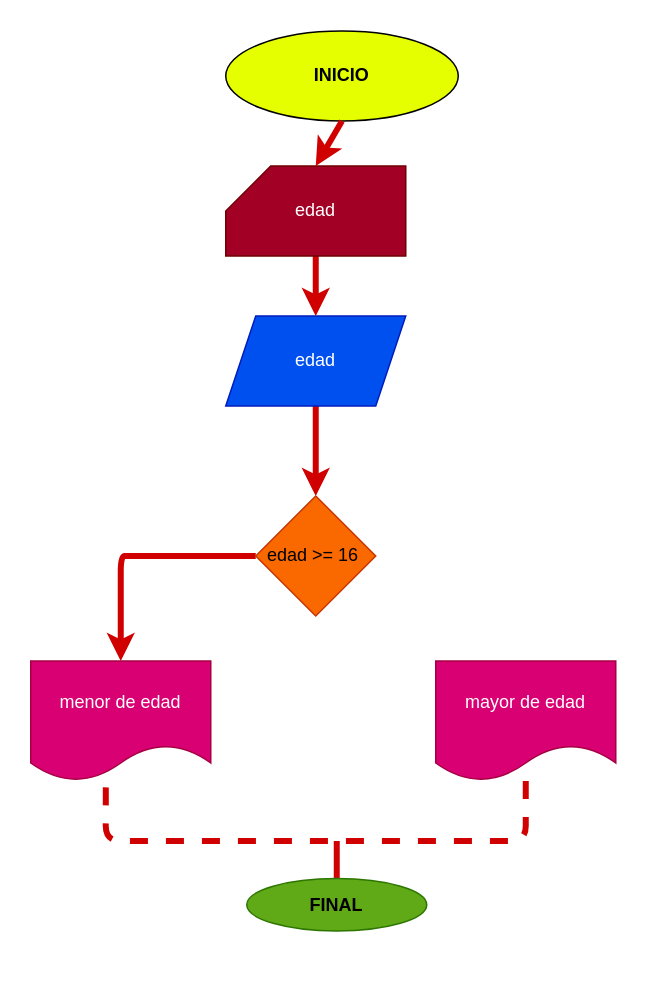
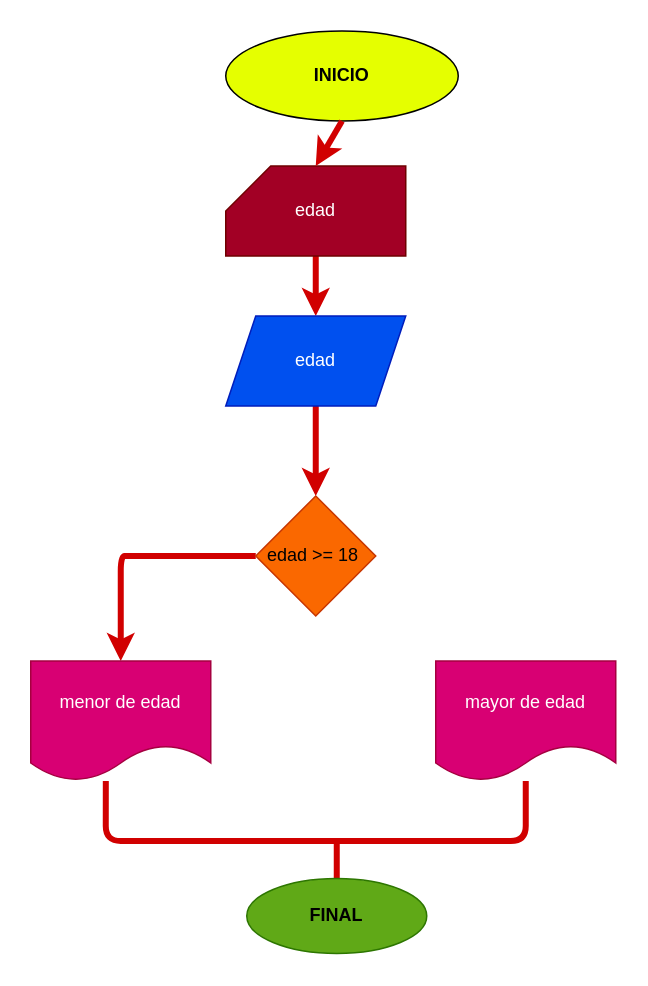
  <mxCell id="0" />
  <mxCell id="1" parent="0" />
  <mxCell id="2" value="&lt;b&gt;&lt;font color=&quot;#000000&quot;&gt;INICIO&lt;/font&gt;&lt;/b&gt;" style="ellipse;whiteSpace=wrap;html=1;fillColor=#E5FF00;" vertex="1" parent="1"><mxGeometry x="150" y="20" width="155" height="60" as="geometry" /></mxCell>
  <mxCell id="3" style="edgeStyle=none;html=1;entryX=0.5;entryY=0;entryDx=0;entryDy=0;fontColor=#000000;strokeColor=#D10000;strokeWidth=4;" edge="1" parent="1" source="4" target="6"><mxGeometry relative="1" as="geometry" /></mxCell>
  <mxCell id="4" value="edad" style="shape=card;whiteSpace=wrap;html=1;fontColor=#ffffff;fillColor=#a20025;strokeColor=#6F0000;" vertex="1" parent="1"><mxGeometry x="150" y="110" width="120" height="60" as="geometry" /></mxCell>
  <mxCell id="5" style="edgeStyle=none;html=1;entryX=0.5;entryY=0;entryDx=0;entryDy=0;fontColor=#000000;strokeColor=#D10000;strokeWidth=4;" edge="1" parent="1" source="6" target="8"><mxGeometry relative="1" as="geometry" /></mxCell>
  <mxCell id="6" value="edad" style="shape=parallelogram;perimeter=parallelogramPerimeter;whiteSpace=wrap;html=1;fixedSize=1;fontColor=#ffffff;fillColor=#0050ef;strokeColor=#001DBC;" vertex="1" parent="1"><mxGeometry x="150" y="210" width="120" height="60" as="geometry" /></mxCell>
  <mxCell id="7" style="edgeStyle=none;html=1;entryX=0.5;entryY=0;entryDx=0;entryDy=0;fontColor=#000000;strokeColor=#D10000;strokeWidth=4;" edge="1" parent="1" source="8" target="11"><mxGeometry relative="1" as="geometry"><Array as="points"><mxPoint x="90" y="370" /><mxPoint x="80" y="370" /></Array></mxGeometry></mxCell>
- <mxCell id="8" value="edad &amp;gt;= 16&amp;nbsp;" style="rhombus;whiteSpace=wrap;html=1;fillColor=#fa6800;fontColor=#000000;strokeColor=#C73500;" vertex="1" parent="1"><mxGeometry x="170" y="330" width="80" height="80" as="geometry" /></mxCell>
- <mxCell id="9" style="edgeStyle=none;html=1;fontColor=#000000;strokeColor=#D10000;strokeWidth=4;entryX=0.417;entryY=1;entryDx=0;entryDy=0;entryPerimeter=0;endArrow=none;endFill=0;dashed=1;" edge="1" parent="1" source="10" target="11"><mxGeometry relative="1" as="geometry"><Array as="points"><mxPoint x="350" y="560" /><mxPoint x="70" y="560" /></Array></mxGeometry></mxCell>
+ <mxCell id="8" value="edad &amp;gt;= 18&amp;nbsp;" style="rhombus;whiteSpace=wrap;html=1;fillColor=#fa6800;fontColor=#000000;strokeColor=#C73500;" vertex="1" parent="1"><mxGeometry x="170" y="330" width="80" height="80" as="geometry" /></mxCell>
+ <mxCell id="9" style="edgeStyle=none;html=1;fontColor=#000000;strokeColor=#D10000;strokeWidth=4;entryX=0.417;entryY=1;entryDx=0;entryDy=0;entryPerimeter=0;endArrow=none;endFill=0;" edge="1" parent="1" source="10" target="11"><mxGeometry relative="1" as="geometry"><Array as="points"><mxPoint x="350" y="560" /><mxPoint x="70" y="560" /></Array></mxGeometry></mxCell>
  <mxCell id="10" value="mayor de edad" style="shape=document;whiteSpace=wrap;html=1;boundedLbl=1;fontColor=#ffffff;fillColor=#d80073;strokeColor=#A50040;" vertex="1" parent="1"><mxGeometry x="290" y="440" width="120" height="80" as="geometry" /></mxCell>
  <mxCell id="11" value="menor de edad" style="shape=document;whiteSpace=wrap;html=1;boundedLbl=1;fontColor=#ffffff;fillColor=#d80073;strokeColor=#A50040;" vertex="1" parent="1"><mxGeometry x="20" y="440" width="120" height="80" as="geometry" /></mxCell>
  <mxCell id="12" value="" style="endArrow=classic;html=1;fontColor=#000000;fillColor=#a20025;strokeColor=#D10000;strokeWidth=4;exitX=0.5;exitY=1;exitDx=0;exitDy=0;entryX=0.5;entryY=0;entryDx=0;entryDy=0;entryPerimeter=0;" edge="1" parent="1" source="2" target="4"><mxGeometry width="50" height="50" relative="1" as="geometry"><mxPoint x="140" y="60" as="sourcePoint" /><mxPoint x="140" y="120" as="targetPoint" /><Array as="points" /></mxGeometry></mxCell>
  <mxCell id="13" style="edgeStyle=none;html=1;fontColor=#000000;endArrow=none;endFill=0;strokeColor=#D10000;strokeWidth=4;" edge="1" parent="1" source="14"><mxGeometry relative="1" as="geometry"><mxPoint x="224" y="560" as="targetPoint" /></mxGeometry></mxCell>
- <mxCell id="14" value="&lt;font color=&quot;#000000&quot;&gt;&lt;b&gt;FINAL&lt;/b&gt;&lt;/font&gt;" style="ellipse;whiteSpace=wrap;html=1;fillColor=#60a917;fontColor=#ffffff;strokeColor=#2D7600;" vertex="1" parent="1"><mxGeometry x="164" y="585" width="120" height="35" as="geometry" /></mxCell>
+ <mxCell id="14" value="&lt;font color=&quot;#000000&quot;&gt;&lt;b&gt;FINAL&lt;/b&gt;&lt;/font&gt;" style="ellipse;whiteSpace=wrap;html=1;fillColor=#60a917;fontColor=#ffffff;strokeColor=#2D7600;" vertex="1" parent="1"><mxGeometry x="164" y="585" width="120" height="50" as="geometry" /></mxCell>
